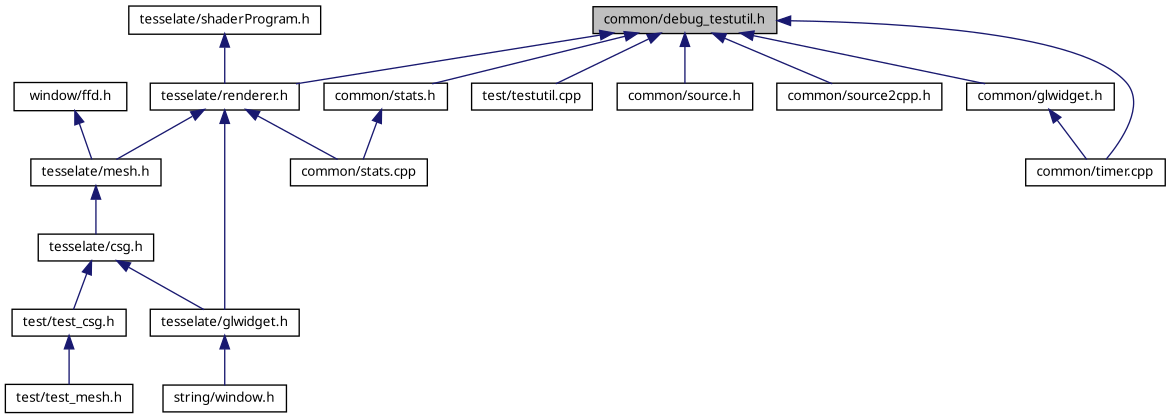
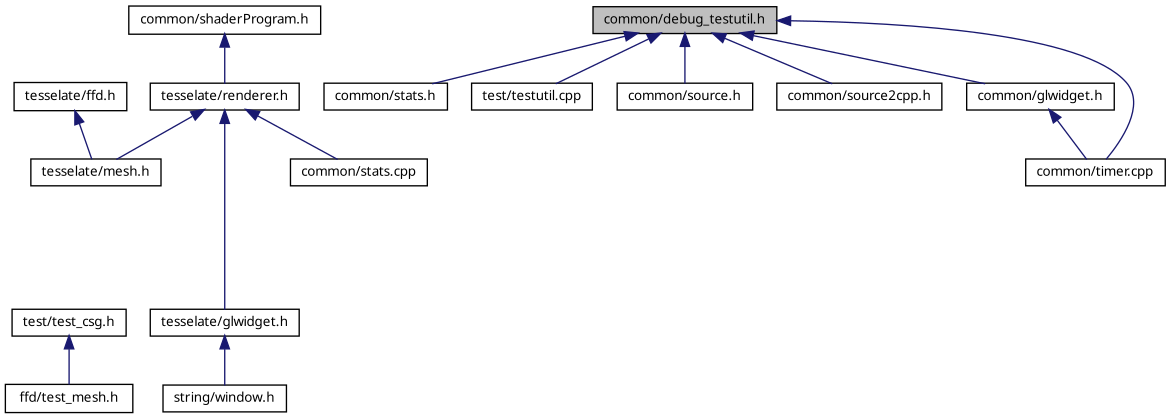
  digraph {
    fontname="Noto Sans"
    node [color=black fillcolor=white fontname="Noto Sans" fontsize=10 shape=record style=filled]
    edge [color=midnightblue dir=back fontname="Noto Sans" fontsize=10 labelfontname=Helvetica labelfontsize=10 style=solid]
    n1 [fillcolor=grey75 fontcolor=black height=0.2 label="common/debug_testutil.h" width=0.4]
    n2 [height=0.2 label="common/source.h" width=0.4]
    n3 [height=0.2 label="common/source2cpp.h" width=0.4]
    n4 [height=0.2 label="tesselate/renderer.h" width=0.4]
    n5 [height=0.2 label="common/stats.h" width=0.4]
    n6 [height=0.2 label="common/timer.cpp" width=0.4]
    n7 [height=0.2 label="common/glwidget.h" width=0.4]
    n8 [height=0.2 label="test/testutil.cpp" width=0.4]
    n9 [height=0.2 label="tesselate/mesh.h" width=0.4]
    n10 [height=0.2 label="tesselate/glwidget.h" width=0.4]
    n11 [height=0.2 label="common/stats.cpp" width=0.4]
-   n12 [height=0.2 label="tesselate/shaderProgram.h" width=0.4]
-   n13 [height=0.2 label="tesselate/csg.h" width=0.4]
+   n12 [height=0.2 label="common/shaderProgram.h" width=0.4]
    n14 [height=0.2 label="string/window.h" width=0.4]
-   n15 [height=0.2 label="window/ffd.h" width=0.4]
+   n15 [height=0.2 label="tesselate/ffd.h" width=0.4]
    n16 [height=0.2 label="test/test_csg.h" width=0.4]
-   n17 [height=0.2 label="test/test_mesh.h" width=0.4]
+   n17 [height=0.2 label="ffd/test_mesh.h" width=0.4]
    n1 -> n2
    n1 -> n3
-   n1 -> n4
    n1 -> n5
    n1 -> n6
    n1 -> n7
    n1 -> n8
    n4 -> n9
    n4 -> n10
    n4 -> n11
-   n5 -> n11
    n7 -> n6
-   n9 -> n13
    n10 -> n14
    n12 -> n4
-   n13 -> n10
-   n13 -> n16
    n15 -> n9
    n16 -> n17
  }
